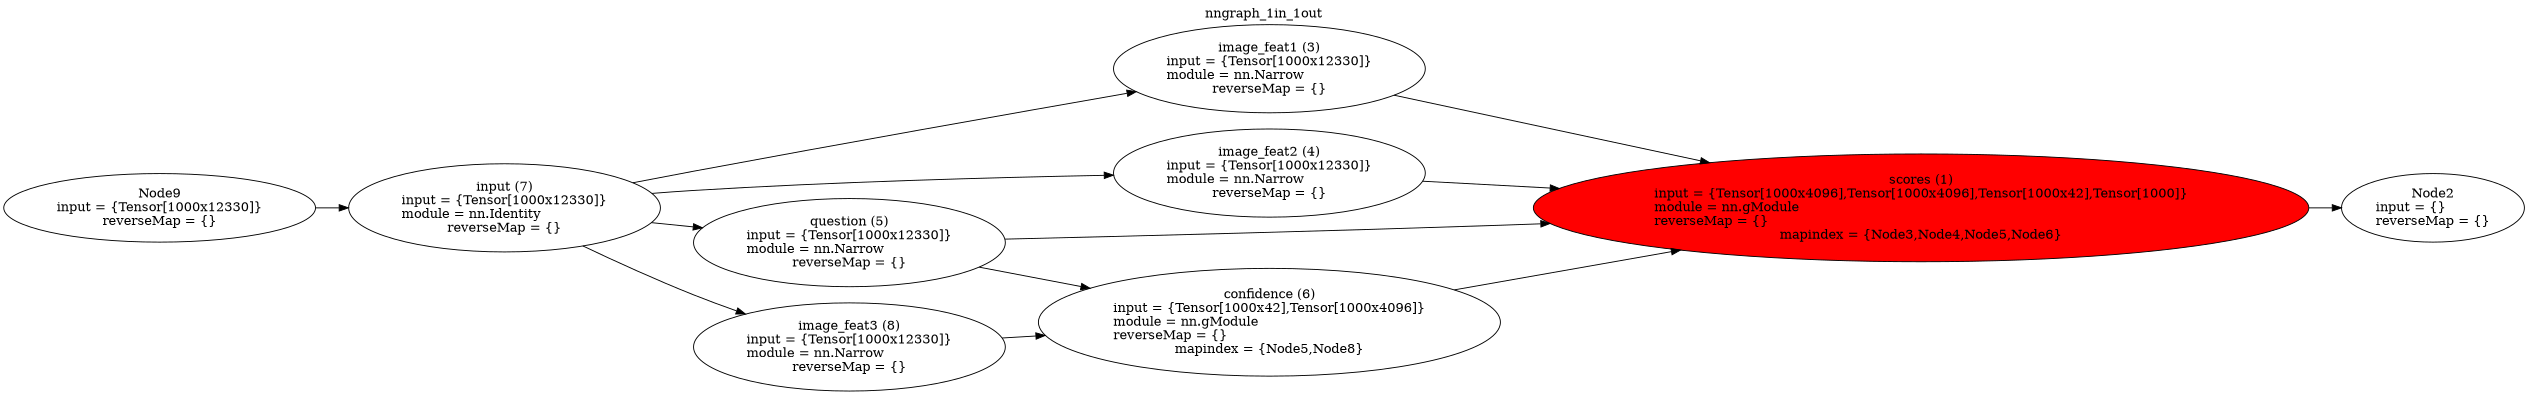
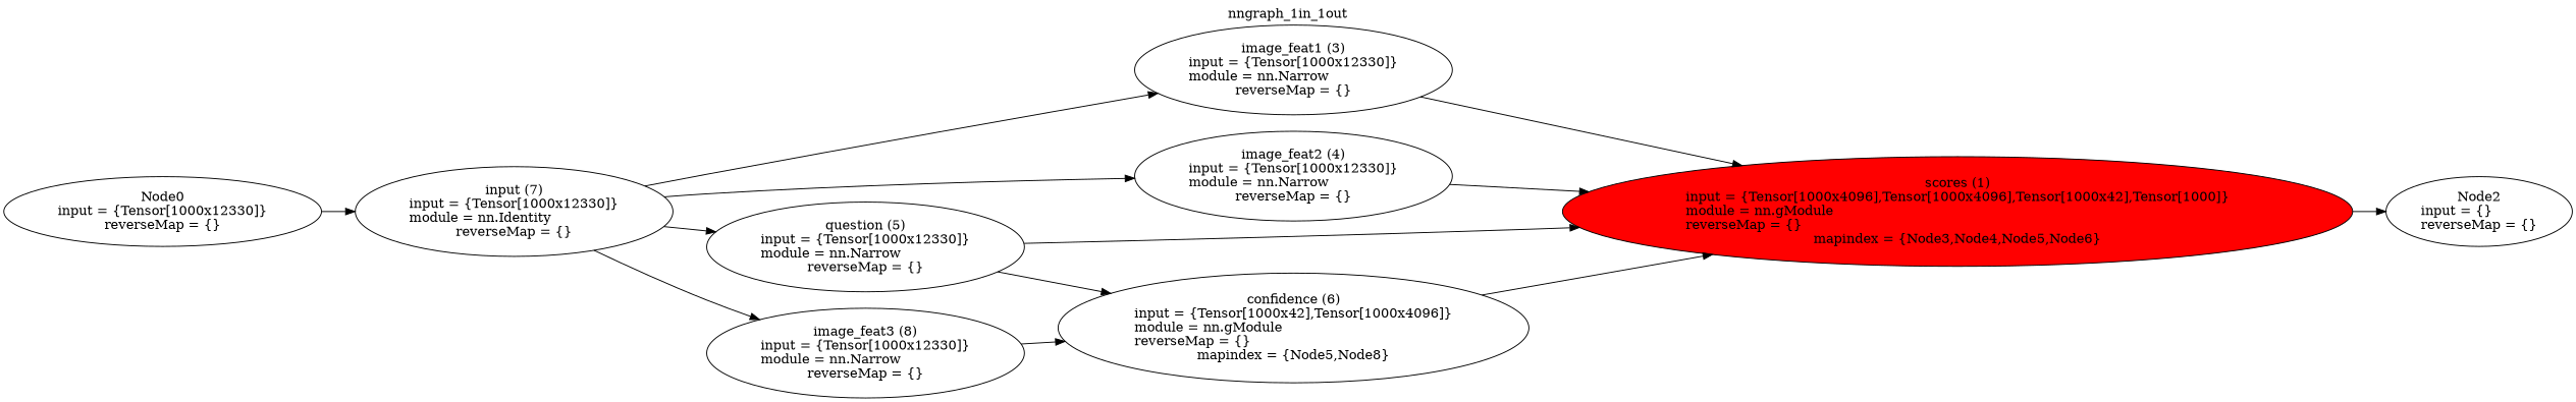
  digraph {
    label=nngraph_1in_1out
    labelloc=t
    rankdir=LR
    node [shape=oval]
    n1 [fillcolor=red label="scores (1)\ninput = {Tensor[1000x4096],Tensor[1000x4096],Tensor[1000x42],Tensor[1000]}\lmodule = nn.gModule\lreverseMap = {}\lmapindex = {Node3,Node4,Node5,Node6}" style=filled]
    n2 [label="Node2\ninput = {}\lreverseMap = {}"]
    n3 [label="image_feat1 (3)\ninput = {Tensor[1000x12330]}\lmodule = nn.Narrow\lreverseMap = {}"]
    n4 [label="image_feat2 (4)\ninput = {Tensor[1000x12330]}\lmodule = nn.Narrow\lreverseMap = {}"]
    n5 [label="question (5)\ninput = {Tensor[1000x12330]}\lmodule = nn.Narrow\lreverseMap = {}"]
    n6 [label="confidence (6)\ninput = {Tensor[1000x42],Tensor[1000x4096]}\lmodule = nn.gModule\lreverseMap = {}\lmapindex = {Node5,Node8}"]
    n7 [label="input (7)\ninput = {Tensor[1000x12330]}\lmodule = nn.Identity\lreverseMap = {}"]
    n8 [label="image_feat3 (8)\ninput = {Tensor[1000x12330]}\lmodule = nn.Narrow\lreverseMap = {}"]
-   n9 [label="Node9\ninput = {Tensor[1000x12330]}\lreverseMap = {}"]
+   n9 [label="Node0\ninput = {Tensor[1000x12330]}\lreverseMap = {}"]
    n1 -> n2
    n3 -> n1
    n4 -> n1
    n5 -> n1
    n5 -> n6
    n6 -> n1
    n7 -> n3
    n7 -> n4
    n7 -> n5
    n7 -> n8
    n8 -> n6
    n9 -> n7
  }
